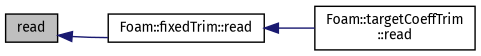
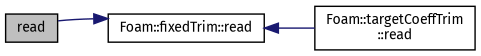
  digraph {
    fontname="Fira Sans"
    rankdir=LR
    node [color=black fontname="Fira Sans" fontsize=10 shape=record]
    edge [color=midnightblue dir=back fontname="Fira Sans" fontsize=10 labelfontname=Helvetica labelfontsize=10 style=solid]
    n1 [fillcolor=grey75 fontcolor=black height=0.2 label=read style=filled width=0.4]
    n2 [height=0.2 label="Foam::fixedTrim::read" width=0.4]
    n3 [height=0.2 label="Foam::targetCoeffTrim\l::read" width=0.4]
-   n1 -> n2
+   n2 -> n1
    n2 -> n3
  }
